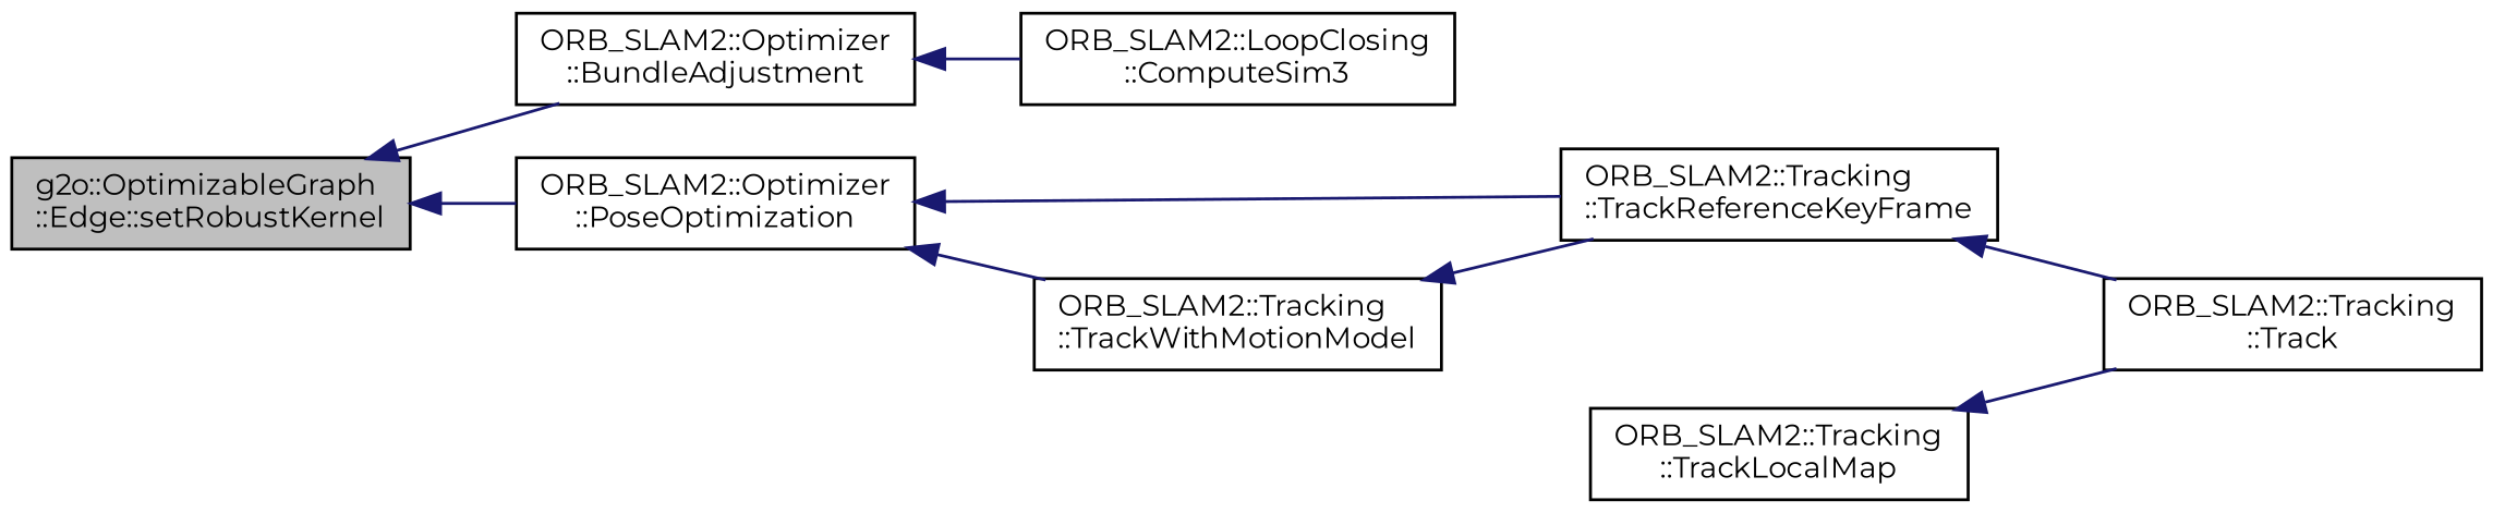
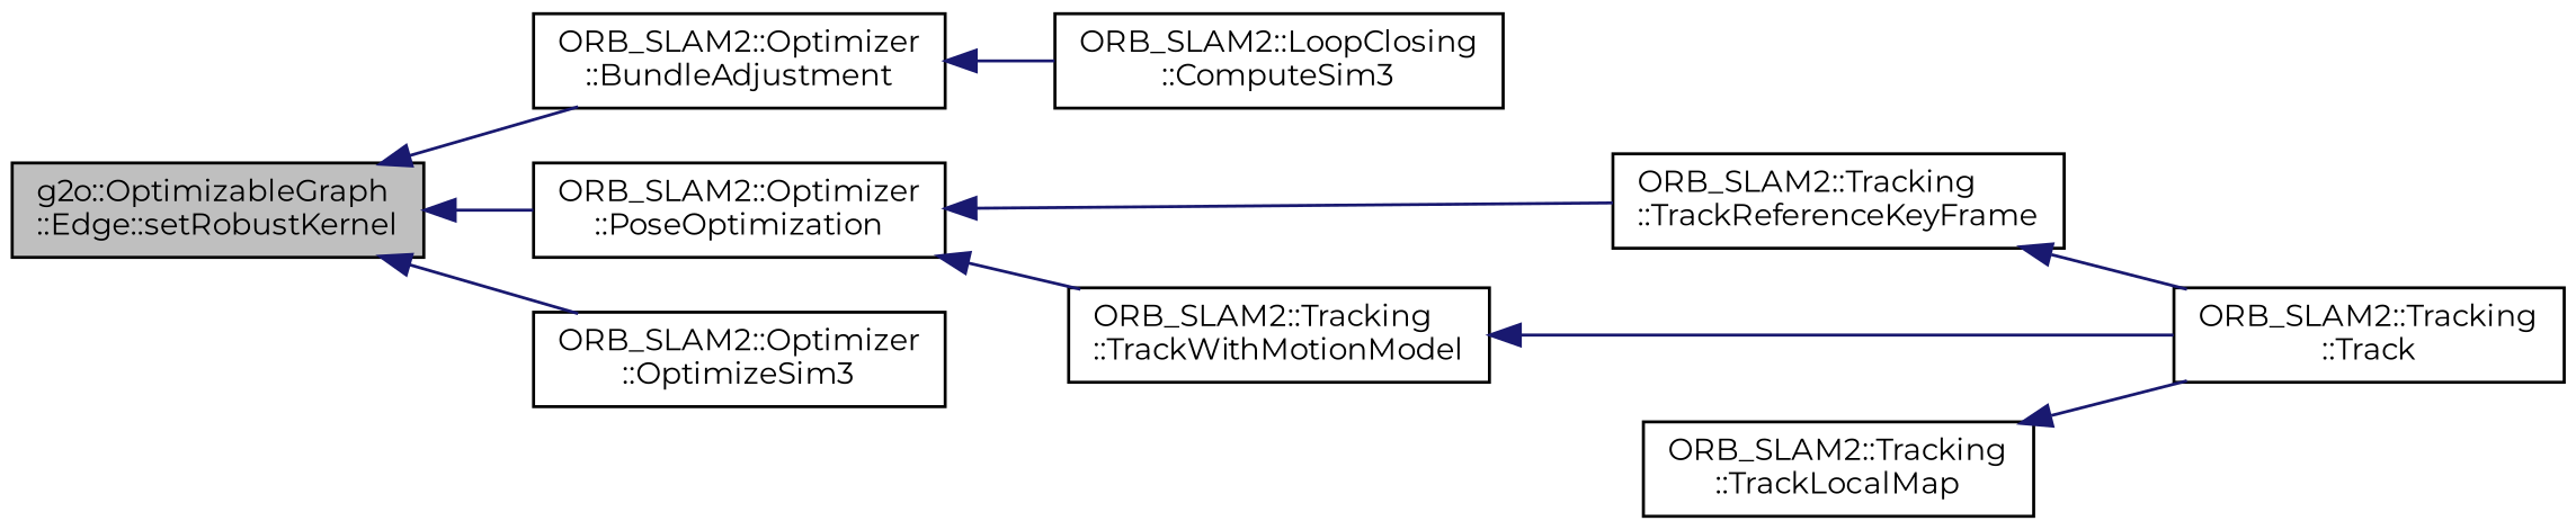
  digraph {
    fontname=Montserrat
    rankdir=LR
    node [color=black fillcolor=white fontname=Montserrat fontsize=10 shape=record style=filled]
    edge [color=midnightblue dir=back fontname=Montserrat fontsize=10 labelfontname=Helvetica labelfontsize=10 style=solid]
    n1 [fillcolor=grey75 fontcolor=black height=0.2 label="g2o::OptimizableGraph\l::Edge::setRobustKernel" width=0.4]
    n2 [height=0.2 label="ORB_SLAM2::Optimizer\l::BundleAdjustment" width=0.4]
    n3 [height=0.2 label="ORB_SLAM2::Optimizer\l::PoseOptimization" width=0.4]
+   n4 [height=0.2 label="ORB_SLAM2::Optimizer\l::OptimizeSim3" width=0.4]
    n5 [height=0.2 label="ORB_SLAM2::LoopClosing\l::ComputeSim3" width=0.4]
    n6 [height=0.2 label="ORB_SLAM2::Tracking\l::TrackReferenceKeyFrame" width=0.4]
    n7 [height=0.2 label="ORB_SLAM2::Tracking\l::TrackWithMotionModel" width=0.4]
    n8 [height=0.2 label="ORB_SLAM2::Tracking\l::Track" width=0.4]
    n9 [height=0.2 label="ORB_SLAM2::Tracking\l::TrackLocalMap" width=0.4]
    n1 -> n2
    n1 -> n3
+   n1 -> n4
    n2 -> n5
    n3 -> n6
    n3 -> n7
    n6 -> n8
-   n7 -> n6
+   n7 -> n8
    n9 -> n8
  }
